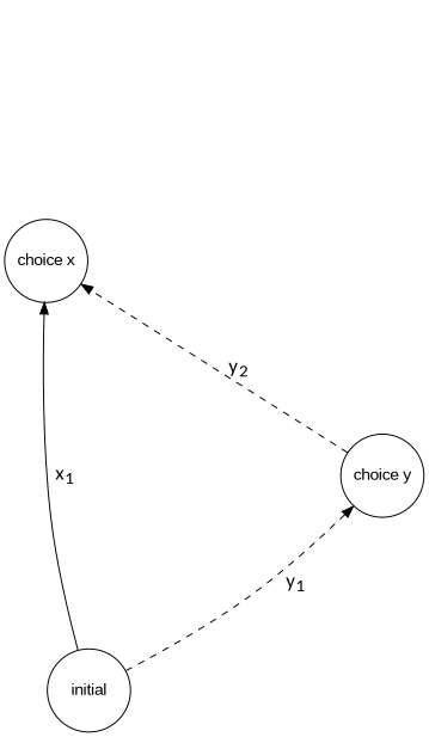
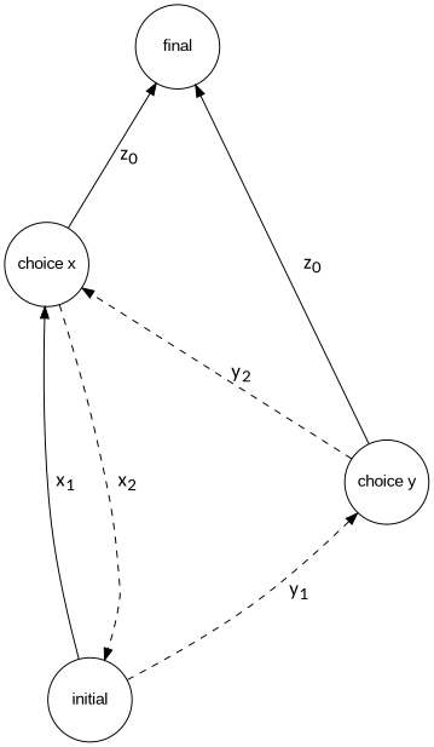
  digraph {
    fontname=helvetica
    forcelabels=true
    nodesep=1.3
    rankdir=BT
    ranksep=1.3
    node [fillcolor=grey2 fixedsize=true fontname=arial shape=circle]
    edge [color=black fontname=calibri fontsize=18 penwidth=1.0 splines=curved weight=0.2]
    n1 [label=initial width=1.0]
    n2 [label="choice x" width=1.0]
    n3 [label="choice y" width=1.0]
+   n4 [label=final width=1.0]
    n1 -> n2 [label=< x<SUB>1</SUB>>]
    n1 -> n3 [label=<  y<SUB>1</SUB>> style=dashed]
+   n2 -> n1 [label=< x<SUB>2</SUB>> style=dashed]
+   n2 -> n4 [label=< z<SUB>0</SUB>> weight=0.6]
    n3 -> n2 [label=< y<SUB>2</SUB>> style=dashed]
+   n3 -> n4 [label=< z<SUB>0</SUB>> weight=0.1]
  }
